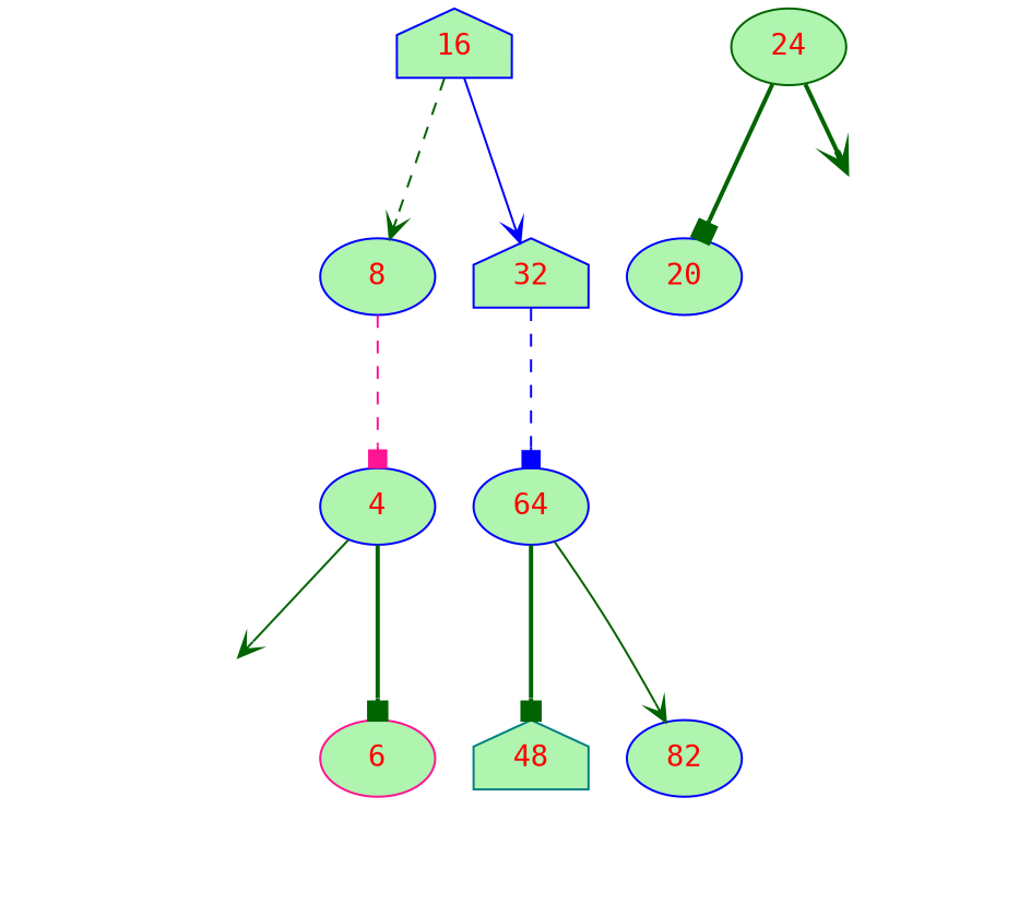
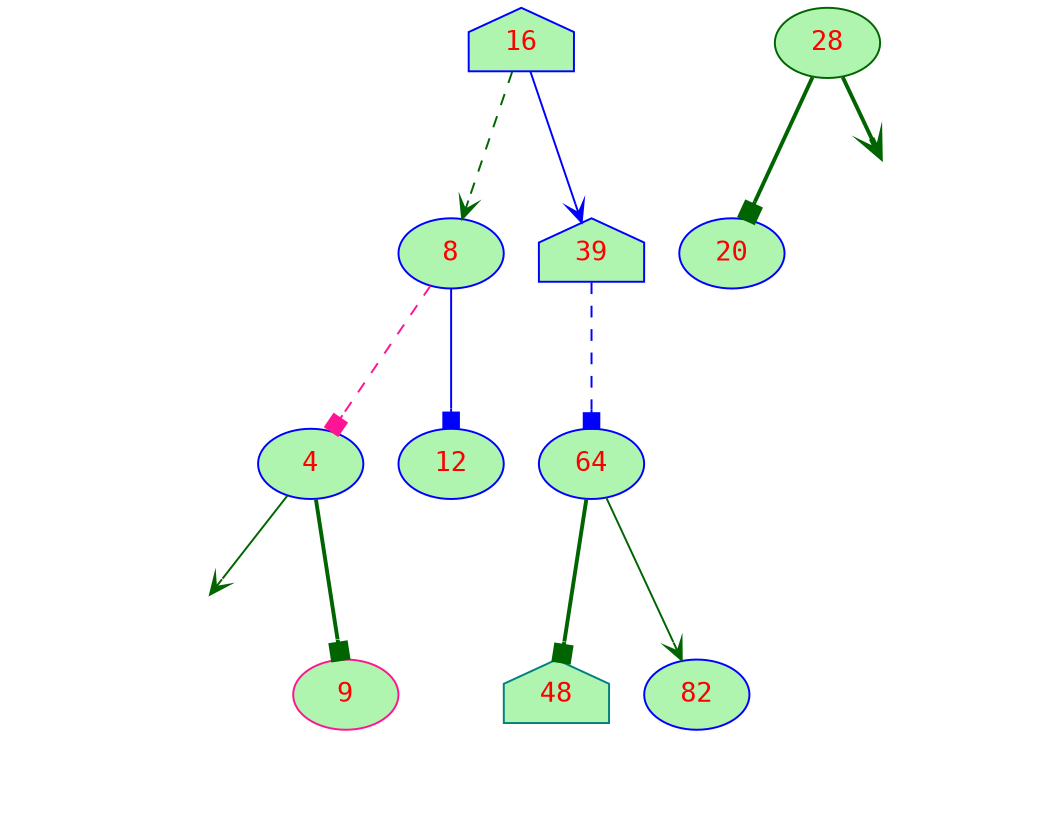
  digraph {
    fontname="DejaVu Sans Mono"
    node [color=blue fillcolor="#AFF4AF" fontcolor=red fontname="DejaVu Sans Mono" shape=ellipse style=filled]
    edge [arrowhead=box color=darkgreen fontname="DejaVu Sans Mono" style=solid]
    n1 [label=16 shape=house]
    n2 [label=8]
-   n3 [label=32 shape=house]
+   n3 [label=39 shape=house]
    n4 [label=4]
+   n5 [label=12]
    n6 [label=64]
    l824318946 [color="#66B268" shape=circle style=invis]
-   n8 [color=deeppink label=6]
-   n9 [color=darkgreen label=24]
+   n8 [color=deeppink label=9]
+   n9 [color=darkgreen label=28]
    n10 [label=20]
    l6566818 [color="#66B268" shape=circle style=invis]
    n12 [color=teal label=48 shape=house]
    n13 [label=82]
    n1 -> n2 [arrowhead=vee style=dashed]
    n1 -> n3 [arrowhead=vee color=blue]
    n2 -> n4 [color=deeppink style=dashed]
+   n2 -> n5 [color=blue]
    n3 -> n6 [color=blue style=dashed]
    n4 -> l824318946 [arrowhead=vee]
    n4 -> n8 [style=bold]
    n6 -> n12 [style=bold]
    n6 -> n13 [arrowhead=vee]
    n9 -> n10 [style=bold]
    n9 -> l6566818 [arrowhead=vee style=bold]
  }
